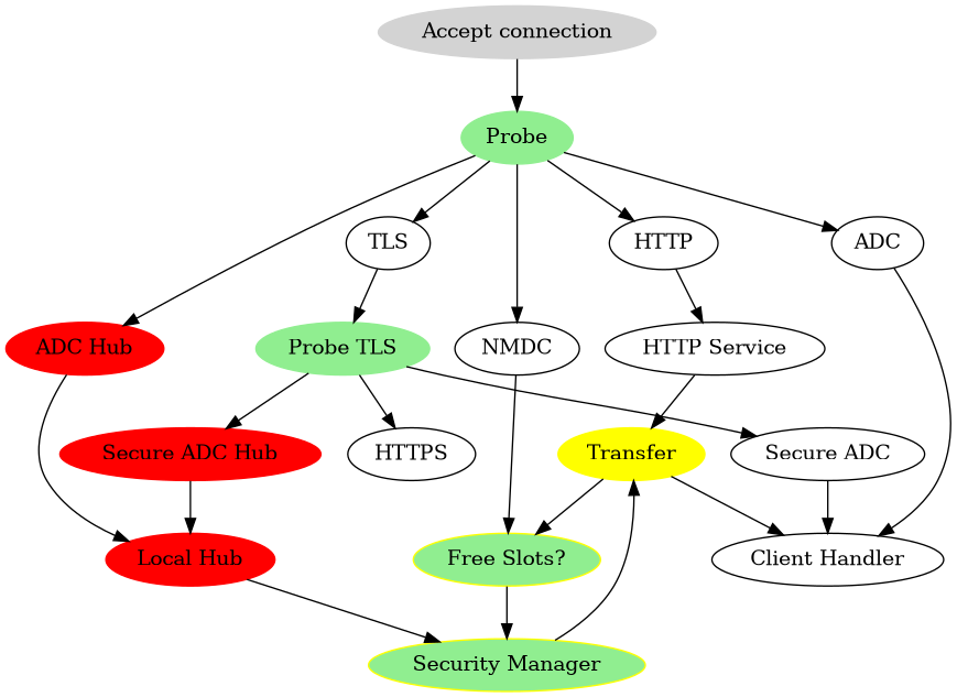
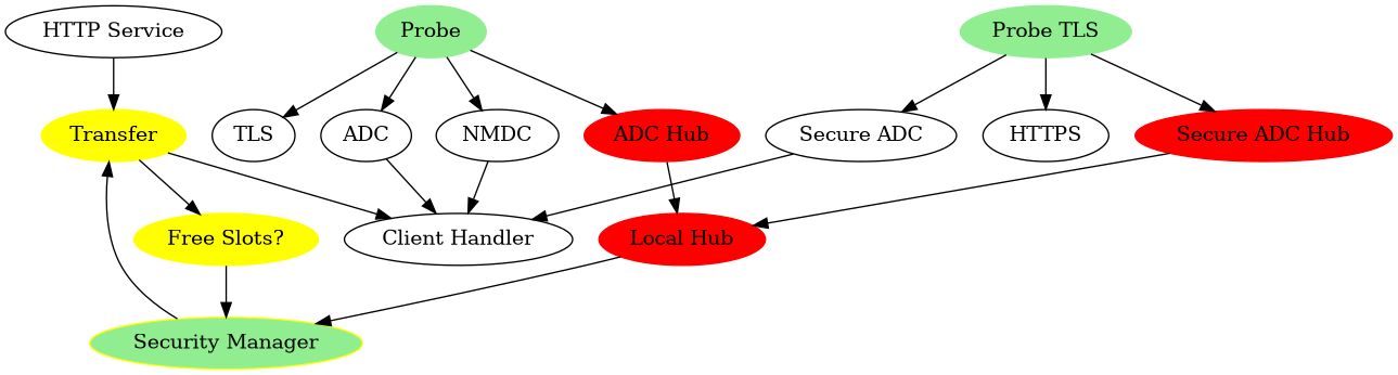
  digraph {
    node [style=filled]
    Transfer [color=yellow]
-   "Free Slots?" [color=yellow fillcolor=lightgreen]
+   "Free Slots?" [color=yellow]
    "Security Manager" [color=yellow fillcolor=lightgreen]
    "ADC Hub" [color=red]
    "Local Hub" [color=red]
    "Secure ADC Hub" [color=red]
    "Client Handler" [style=""]
    Probe [color=lightgreen]
-   HTTP [style=""]
    NMDC [style=""]
    ADC [style=""]
    TLS [style=""]
    "HTTP Service" [style=""]
    "Probe TLS" [color=lightgreen]
    HTTPS [style=""]
    "Secure ADC" [style=""]
-   "Accept connection" [color=lightgrey]
    subgraph sub_1 {
      color=gray
      label="Transfer subsystem"
      style=filled
      Transfer
      "Free Slots?"
      "Security Manager"
    }
    subgraph sub_2 {
      color=grey
      label="ADC Hub service"
      rankdir=LR
      style=filled
      "Security Manager"
      "ADC Hub"
      "Local Hub"
      "Secure ADC Hub"
    }
    Transfer -> "Free Slots?"
    Transfer -> "Client Handler"
    "Free Slots?" -> "Security Manager"
    "Security Manager" -> Transfer
    "ADC Hub" -> "Local Hub"
    "Local Hub" -> "Security Manager"
    "Secure ADC Hub" -> "Local Hub"
    Probe -> "ADC Hub"
-   Probe -> HTTP
    Probe -> NMDC
    Probe -> ADC
    Probe -> TLS
-   HTTP -> "HTTP Service"
-   NMDC -> "Free Slots?"
+   NMDC -> "Client Handler"
    ADC -> "Client Handler"
-   TLS -> "Probe TLS"
    "HTTP Service" -> Transfer
    "Probe TLS" -> "Secure ADC Hub"
    "Probe TLS" -> HTTPS
    "Probe TLS" -> "Secure ADC"
    "Secure ADC" -> "Client Handler"
-   "Accept connection" -> Probe
  }
